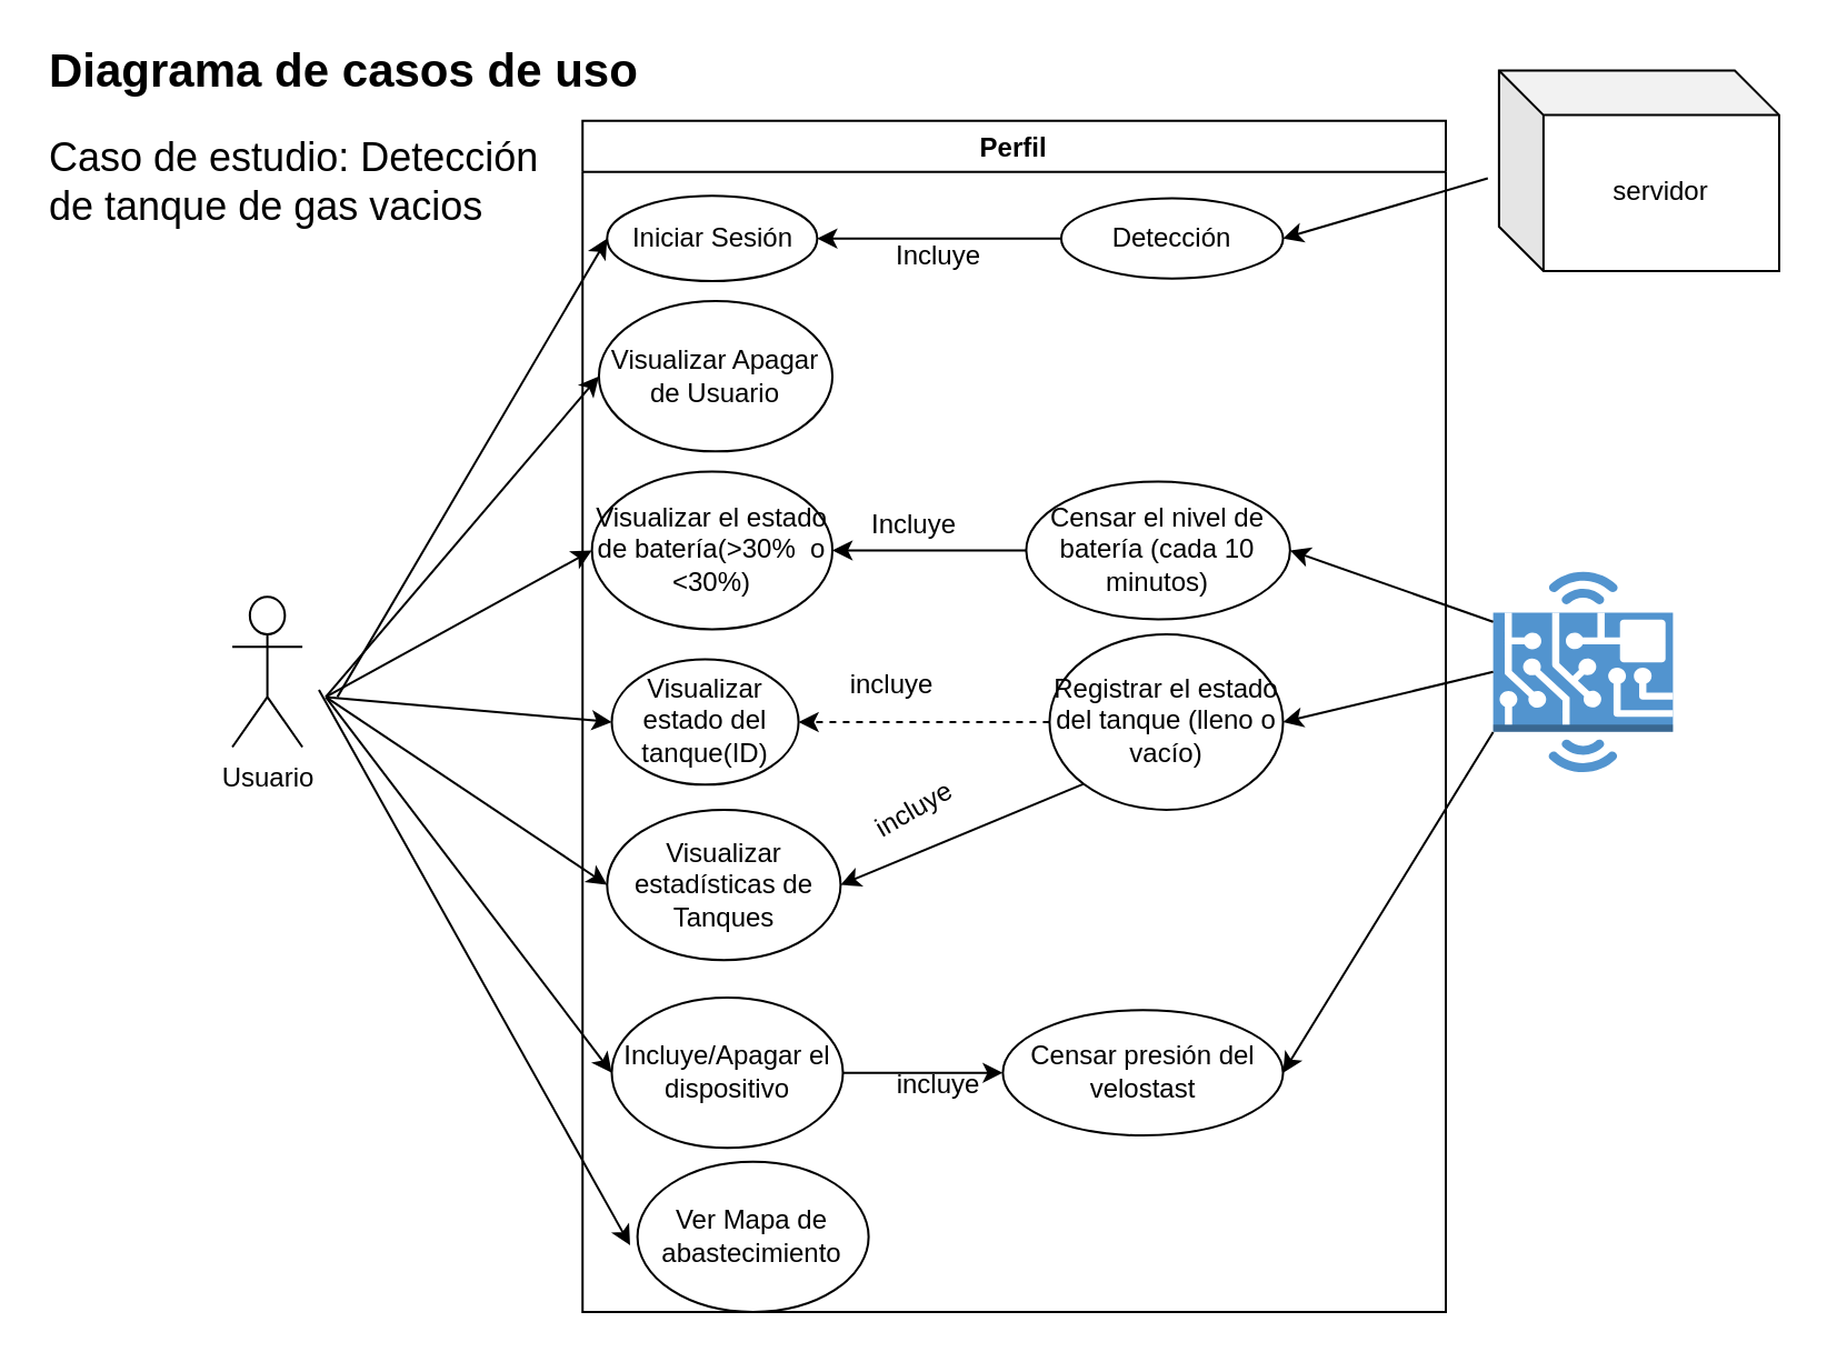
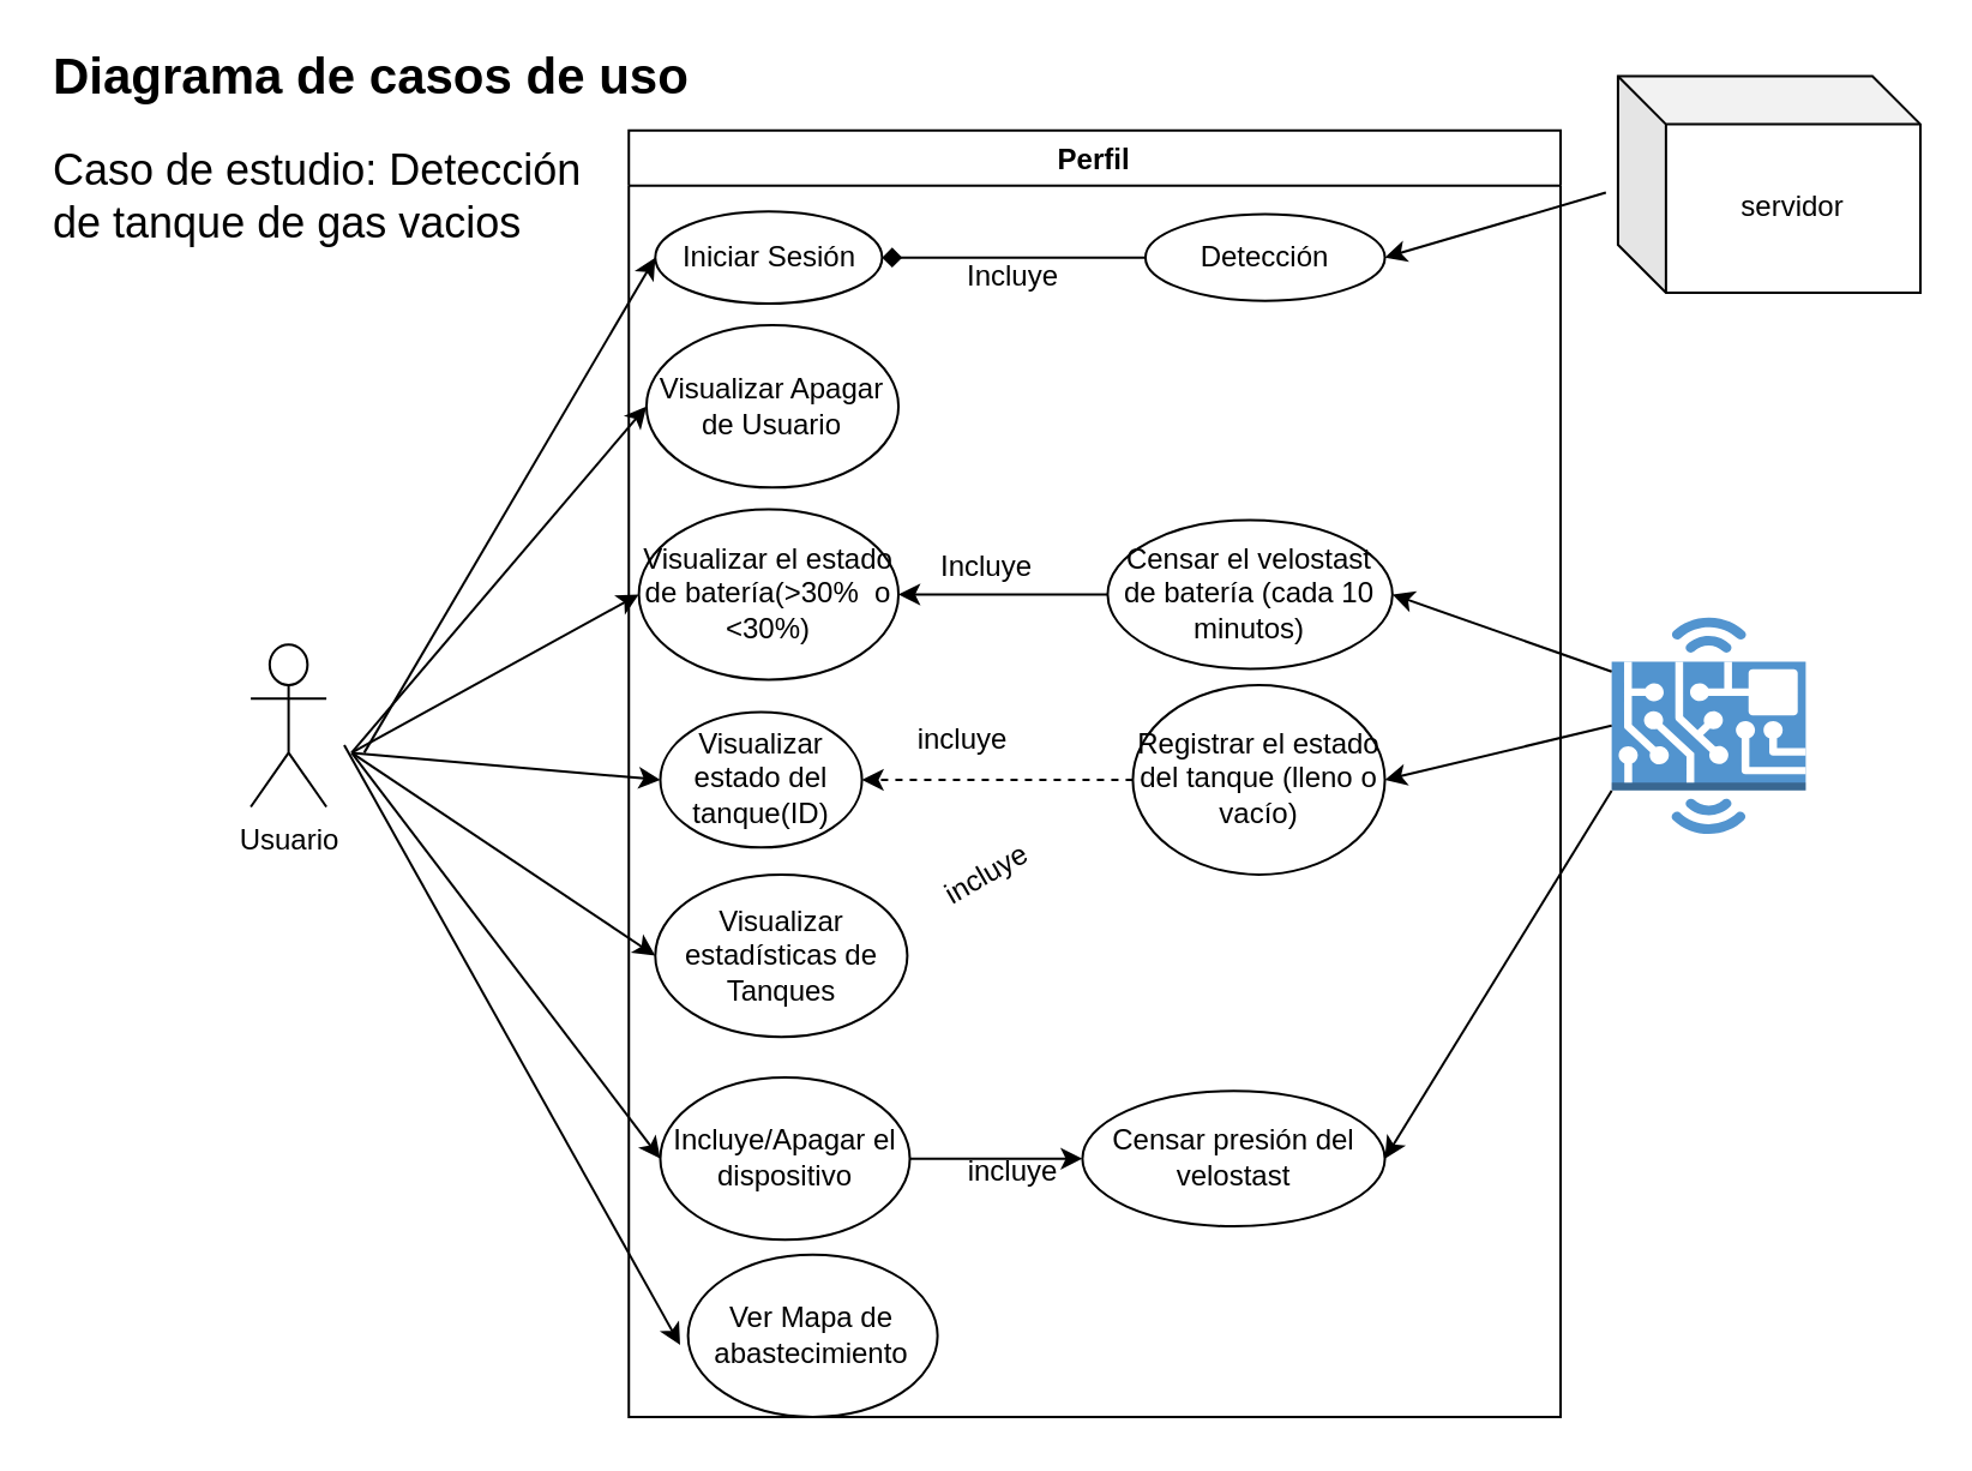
  <mxCell id="0" />
  <mxCell id="1" parent="0" />
  <mxCell id="2" value="" style="group" parent="1" vertex="1" connectable="0"><mxGeometry x="20" y="20" width="780.0" height="570.0" as="geometry" /></mxCell>
  <mxCell id="3" value="" style="group" parent="2" vertex="1" connectable="0"><mxGeometry width="780.0" height="570.0" as="geometry" /></mxCell>
  <mxCell id="4" value="servidor" style="shape=cube;whiteSpace=wrap;html=1;boundedLbl=1;backgroundOutline=1;darkOpacity=0.05;darkOpacity2=0.1;" parent="3" vertex="1"><mxGeometry x="653.939" y="11.277" width="126.061" height="90.213" as="geometry" /></mxCell>
  <mxCell id="5" value="Diagrama de casos de uso" style="text;html=1;strokeColor=none;fillColor=none;align=left;verticalAlign=middle;whiteSpace=wrap;rounded=0;fontSize=21;fontStyle=1" parent="3" vertex="1"><mxGeometry width="336.162" height="22.553" as="geometry" /></mxCell>
  <mxCell id="6" value="Caso de estudio: Detección de tanque de gas vacios" style="text;html=1;strokeColor=none;fillColor=none;align=left;verticalAlign=middle;whiteSpace=wrap;rounded=0;fontSize=18;fontStyle=0" parent="3" vertex="1"><mxGeometry y="33.83" width="241.616" height="56.383" as="geometry" /></mxCell>
  <mxCell id="7" value="Perfil" style="swimlane;" parent="3" vertex="1"><mxGeometry x="241.62" y="33.83" width="388.38" height="536.17" as="geometry" /></mxCell>
  <mxCell id="8" value="Visualizar el estado de batería(&amp;gt;30%&amp;nbsp; o &amp;lt;30%)" style="ellipse;whiteSpace=wrap;html=1;" parent="7" vertex="1"><mxGeometry x="4.202" y="157.872" width="108.202" height="71.043" as="geometry" /></mxCell>
  <mxCell id="9" value="Visualizar estado del tanque(ID)" style="ellipse;whiteSpace=wrap;html=1;" parent="7" vertex="1"><mxGeometry x="13.131" y="242.447" width="84.04" height="56.383" as="geometry" /></mxCell>
  <mxCell id="10" style="edgeStyle=orthogonalEdgeStyle;rounded=0;orthogonalLoop=1;jettySize=auto;html=1;exitX=0;exitY=0.5;exitDx=0;exitDy=0;entryX=1;entryY=0.5;entryDx=0;entryDy=0;dashed=1;" parent="7" source="11" target="9" edge="1"><mxGeometry relative="1" as="geometry" /></mxCell>
  <mxCell id="11" value="Registrar el estado del tanque (lleno o vacío)" style="ellipse;whiteSpace=wrap;html=1;" parent="7" vertex="1"><mxGeometry x="210.097" y="231.17" width="105.051" height="78.936" as="geometry" /></mxCell>
  <mxCell id="12" value="Censar presión del velostast" style="ellipse;whiteSpace=wrap;html=1;" parent="7" vertex="1"><mxGeometry x="189.091" y="400.319" width="126.061" height="56.383" as="geometry" /></mxCell>
  <mxCell id="13" value="incluye" style="text;html=1;strokeColor=none;fillColor=none;align=center;verticalAlign=middle;whiteSpace=wrap;rounded=0;" parent="7" vertex="1"><mxGeometry x="118.707" y="242.447" width="42.02" height="22.553" as="geometry" /></mxCell>
  <mxCell id="14" value="" style="edgeStyle=orthogonalEdgeStyle;rounded=0;orthogonalLoop=1;jettySize=auto;html=1;" parent="7" source="15" target="8" edge="1"><mxGeometry relative="1" as="geometry" /></mxCell>
- <mxCell id="15" value="Censar el nivel de batería (cada 10 minutos)" style="ellipse;whiteSpace=wrap;html=1;" parent="7" vertex="1"><mxGeometry x="199.597" y="162.383" width="118.707" height="62.021" as="geometry" /></mxCell>
+ <mxCell id="15" value="Censar el velostast de batería (cada 10 minutos)" style="ellipse;whiteSpace=wrap;html=1;" parent="7" vertex="1"><mxGeometry x="199.597" y="162.383" width="118.707" height="62.021" as="geometry" /></mxCell>
  <mxCell id="16" value="Incluye" style="text;html=1;strokeColor=none;fillColor=none;align=center;verticalAlign=middle;whiteSpace=wrap;rounded=0;" parent="7" vertex="1"><mxGeometry x="128.687" y="170.84" width="42.02" height="22.553" as="geometry" /></mxCell>
  <mxCell id="17" value="Incluye/Apagar el dispositivo" style="ellipse;whiteSpace=wrap;html=1;" parent="7" vertex="1"><mxGeometry x="13.131" y="394.681" width="104" height="67.66" as="geometry" /></mxCell>
  <mxCell id="18" value="" style="endArrow=classic;html=1;exitX=1;exitY=0.5;exitDx=0;exitDy=0;entryX=0;entryY=0.5;entryDx=0;entryDy=0;" parent="7" source="17" target="12" edge="1"><mxGeometry width="50" height="50" relative="1" as="geometry"><mxPoint x="126.061" y="365.362" as="sourcePoint" /><mxPoint x="189.091" y="365.362" as="targetPoint" /><Array as="points" /></mxGeometry></mxCell>
  <mxCell id="19" value="incluye" style="text;html=1;strokeColor=none;fillColor=none;align=center;verticalAlign=middle;whiteSpace=wrap;rounded=0;" parent="7" vertex="1"><mxGeometry x="139.717" y="411.596" width="42.02" height="45.106" as="geometry" /></mxCell>
  <mxCell id="20" value="Iniciar Sesión" style="ellipse;whiteSpace=wrap;html=1;" parent="7" vertex="1"><mxGeometry x="11.03" y="33.83" width="94.545" height="38.34" as="geometry" /></mxCell>
  <mxCell id="21" value="Detección" style="ellipse;whiteSpace=wrap;html=1;" parent="7" vertex="1"><mxGeometry x="215.354" y="34.957" width="99.798" height="36.085" as="geometry" /></mxCell>
- <mxCell id="22" value="" style="endArrow=classic;html=1;entryX=1;entryY=0.5;entryDx=0;entryDy=0;exitX=0;exitY=0.5;exitDx=0;exitDy=0;" parent="7" source="21" target="20" edge="1"><mxGeometry width="50" height="50" relative="1" as="geometry"><mxPoint x="136.566" y="101.489" as="sourcePoint" /><mxPoint x="189.091" y="45.106" as="targetPoint" /></mxGeometry></mxCell>
+ <mxCell id="22" value="" style="endArrow=diamond;html=1;entryX=1;entryY=0.5;entryDx=0;entryDy=0;exitX=0;exitY=0.5;exitDx=0;exitDy=0;" parent="7" source="21" target="20" edge="1"><mxGeometry width="50" height="50" relative="1" as="geometry"><mxPoint x="136.566" y="101.489" as="sourcePoint" /><mxPoint x="189.091" y="45.106" as="targetPoint" /></mxGeometry></mxCell>
  <mxCell id="23" value="Incluye" style="text;html=1;strokeColor=none;fillColor=none;align=center;verticalAlign=middle;whiteSpace=wrap;rounded=0;" parent="7" vertex="1"><mxGeometry x="139.717" y="49.617" width="42.02" height="22.553" as="geometry" /></mxCell>
  <mxCell id="24" value="Visualizar estadísticas de Tanques" style="ellipse;whiteSpace=wrap;html=1;" parent="7" vertex="1"><mxGeometry x="11.034" y="310.108" width="105.051" height="67.66" as="geometry" /></mxCell>
  <mxCell id="25" value="Visualizar Apagar de Usuario" style="ellipse;whiteSpace=wrap;html=1;" parent="7" vertex="1"><mxGeometry x="7.354" y="81.191" width="105.051" height="67.66" as="geometry" /></mxCell>
  <mxCell id="26" value="Ver Mapa de abastecimiento" style="ellipse;whiteSpace=wrap;html=1;" parent="7" vertex="1"><mxGeometry x="24.691" y="468.511" width="104" height="67.66" as="geometry" /></mxCell>
- <mxCell id="27" value="" style="endArrow=classic;html=1;entryX=1;entryY=0.5;entryDx=0;entryDy=0;exitX=0;exitY=1;exitDx=0;exitDy=0;" parent="7" source="11" target="24" edge="1"><mxGeometry width="50" height="50" relative="1" as="geometry"><mxPoint x="234.263" y="298.825" as="sourcePoint" /><mxPoint x="139.718" y="321.378" as="targetPoint" /></mxGeometry></mxCell>
  <mxCell id="28" value="incluye" style="text;html=1;strokeColor=none;fillColor=none;align=center;verticalAlign=middle;whiteSpace=wrap;rounded=0;rotation=-30;" parent="7" vertex="1"><mxGeometry x="128.687" y="298.827" width="42.02" height="22.553" as="geometry" /></mxCell>
  <mxCell id="29" value="Usuario" style="shape=umlActor;verticalLabelPosition=bottom;labelBackgroundColor=#ffffff;verticalAlign=top;html=1;outlineConnect=0;" parent="3" vertex="1"><mxGeometry x="84.04" y="248.085" width="31.515" height="67.66" as="geometry" /></mxCell>
  <mxCell id="30" value="" style="outlineConnect=0;dashed=0;verticalLabelPosition=bottom;verticalAlign=top;align=center;html=1;shape=mxgraph.aws3.hardware_board;fillColor=#5294CF;gradientColor=none;" parent="3" vertex="1"><mxGeometry x="651.313" y="236.809" width="80.889" height="90.213" as="geometry" /></mxCell>
  <mxCell id="31" value="" style="endArrow=classic;html=1;entryX=0;entryY=0.5;entryDx=0;entryDy=0;" parent="3" target="8" edge="1"><mxGeometry width="50" height="50" relative="1" as="geometry"><mxPoint x="126.061" y="293.191" as="sourcePoint" /><mxPoint x="52.525" y="530.0" as="targetPoint" /><Array as="points" /></mxGeometry></mxCell>
  <mxCell id="32" value="" style="endArrow=classic;html=1;entryX=0;entryY=0.5;entryDx=0;entryDy=0;" parent="3" target="9" edge="1"><mxGeometry width="50" height="50" relative="1" as="geometry"><mxPoint x="126.061" y="293.191" as="sourcePoint" /><mxPoint x="136.566" y="451.064" as="targetPoint" /></mxGeometry></mxCell>
  <mxCell id="33" value="" style="endArrow=classic;html=1;entryX=1;entryY=0.5;entryDx=0;entryDy=0;exitX=0;exitY=0.5;exitDx=0;exitDy=0;exitPerimeter=0;" parent="3" source="30" target="11" edge="1"><mxGeometry width="50" height="50" relative="1" as="geometry"><mxPoint x="651.313" y="202.979" as="sourcePoint" /><mxPoint x="52.525" y="530.0" as="targetPoint" /></mxGeometry></mxCell>
  <mxCell id="34" value="" style="endArrow=classic;html=1;entryX=1;entryY=0.5;entryDx=0;entryDy=0;exitX=0;exitY=0.8;exitDx=0;exitDy=0;exitPerimeter=0;" parent="3" source="30" target="12" edge="1"><mxGeometry width="50" height="50" relative="1" as="geometry"><mxPoint x="651.313" y="372.128" as="sourcePoint" /><mxPoint x="52.525" y="530.0" as="targetPoint" /></mxGeometry></mxCell>
  <mxCell id="35" value="" style="endArrow=classic;html=1;entryX=1;entryY=0.5;entryDx=0;entryDy=0;" parent="3" target="15" edge="1"><mxGeometry width="50" height="50" relative="1" as="geometry"><mxPoint x="651.313" y="259.362" as="sourcePoint" /><mxPoint x="504.242" y="169.149" as="targetPoint" /></mxGeometry></mxCell>
  <mxCell id="36" value="" style="endArrow=classic;html=1;entryX=0;entryY=0.5;entryDx=0;entryDy=0;" parent="3" target="17" edge="1"><mxGeometry width="50" height="50" relative="1" as="geometry"><mxPoint x="126.061" y="293.191" as="sourcePoint" /><mxPoint x="199.596" y="417.234" as="targetPoint" /></mxGeometry></mxCell>
  <mxCell id="37" value="" style="endArrow=classic;html=1;entryX=0;entryY=0.5;entryDx=0;entryDy=0;" parent="3" target="20" edge="1"><mxGeometry width="50" height="50" relative="1" as="geometry"><mxPoint x="131.313" y="293.191" as="sourcePoint" /><mxPoint x="204.848" y="417.234" as="targetPoint" /></mxGeometry></mxCell>
  <mxCell id="38" value="" style="endArrow=classic;html=1;exitX=-0.04;exitY=0.537;exitDx=0;exitDy=0;exitPerimeter=0;entryX=1;entryY=0.5;entryDx=0;entryDy=0;" parent="3" source="4" target="21" edge="1"><mxGeometry width="50" height="50" relative="1" as="geometry"><mxPoint x="31.515" y="507.447" as="sourcePoint" /><mxPoint x="52.525" y="552.553" as="targetPoint" /></mxGeometry></mxCell>
  <mxCell id="39" value="" style="endArrow=classic;html=1;entryX=0;entryY=0.5;entryDx=0;entryDy=0;" parent="3" target="24" edge="1"><mxGeometry width="50" height="50" relative="1" as="geometry"><mxPoint x="126.061" y="293.191" as="sourcePoint" /><mxPoint x="248.97" y="140.957" as="targetPoint" /></mxGeometry></mxCell>
  <mxCell id="40" value="" style="endArrow=classic;html=1;entryX=0;entryY=0.5;entryDx=0;entryDy=0;" parent="3" target="25" edge="1"><mxGeometry width="50" height="50" relative="1" as="geometry"><mxPoint x="126.061" y="293.191" as="sourcePoint" /><mxPoint x="136.566" y="157.872" as="targetPoint" /></mxGeometry></mxCell>
  <mxCell id="41" value="" style="endArrow=classic;html=1;" parent="1" edge="1"><mxGeometry width="50" height="50" relative="1" as="geometry"><mxPoint x="143" y="310" as="sourcePoint" /><mxPoint x="283" y="560" as="targetPoint" /></mxGeometry></mxCell>
